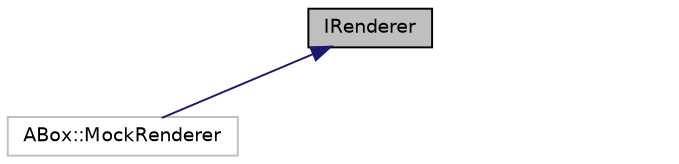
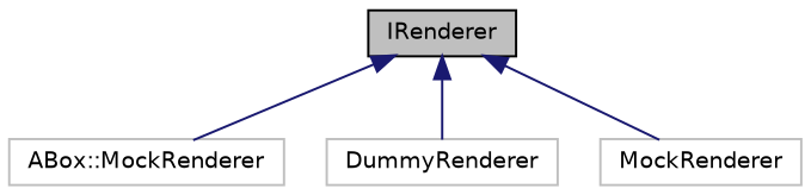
  digraph {
    node [color=grey75 fillcolor=white fontname=Helvetica fontsize=10 shape=record style=filled]
    edge [color=midnightblue dir=back fontname=Helvetica fontsize=10 labelfontname=Helvetica labelfontsize=10 style=solid]
    n1 [color=black fillcolor=grey75 fontcolor=black height=0.2 label=IRenderer width=0.4]
    n2 [height=0.2 label="ABox::MockRenderer" width=0.4]
+   n3 [height=0.2 label=DummyRenderer width=0.4]
+   n4 [height=0.2 label=MockRenderer width=0.4]
    n1 -> n2
+   n1 -> n3
+   n1 -> n4
  }
